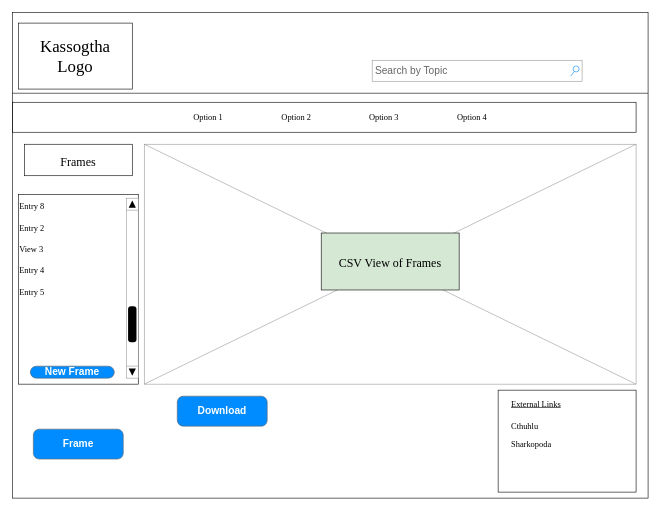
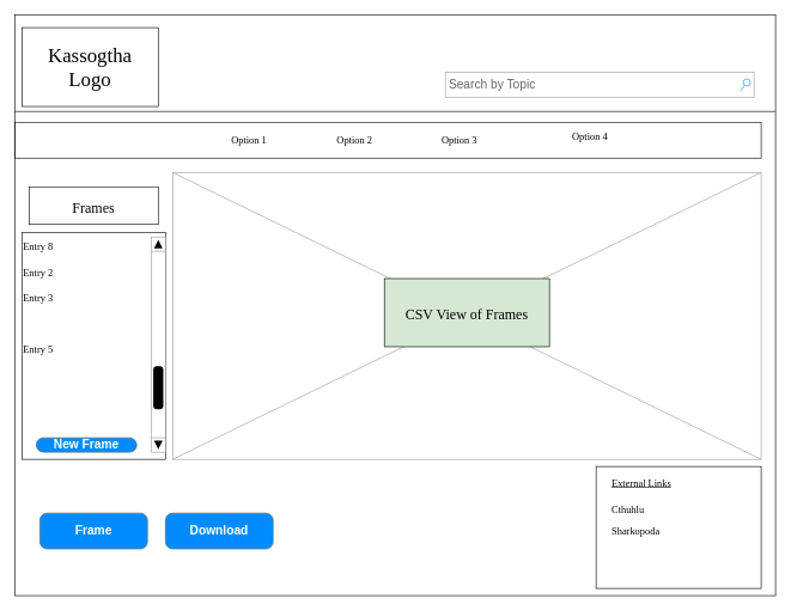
  <mxCell id="0" />
  <mxCell id="1" parent="0" />
  <mxCell id="2" value="" style="whiteSpace=wrap;html=1;rounded=0;shadow=0;labelBackgroundColor=none;strokeColor=#000000;strokeWidth=1;fillColor=none;fontFamily=Verdana;fontSize=12;fontColor=#000000;align=center;comic=0;" parent="1" vertex="1"><mxGeometry x="20" y="20" width="1060" height="810" as="geometry" /></mxCell>
  <mxCell id="3" value="Kassogtha&lt;br&gt;Logo" style="whiteSpace=wrap;html=1;rounded=0;shadow=0;labelBackgroundColor=none;strokeWidth=1;fontFamily=Verdana;fontSize=28;align=center;comic=0;" parent="1" vertex="1"><mxGeometry x="30" y="38" width="190" height="110" as="geometry" /></mxCell>
- <mxCell id="4" value="Search by Topic" style="strokeWidth=1;shadow=0;dashed=0;align=center;html=1;shape=mxgraph.mockup.forms.searchBox;strokeColor=#999999;mainText=;strokeColor2=#008cff;fontColor=#666666;fontSize=17;align=left;spacingLeft=3;rounded=0;labelBackgroundColor=none;comic=0;" parent="1" vertex="1"><mxGeometry x="620" y="100" width="350" height="35" as="geometry" /></mxCell>
+ <mxCell id="4" value="Search by Topic" style="strokeWidth=1;shadow=0;dashed=0;align=center;html=1;shape=mxgraph.mockup.forms.searchBox;strokeColor=#999999;mainText=;strokeColor2=#008cff;fontColor=#666666;fontSize=17;align=left;spacingLeft=3;rounded=0;labelBackgroundColor=none;comic=0;" parent="1" vertex="1"><mxGeometry x="620" y="100" width="430" height="35" as="geometry" /></mxCell>
  <mxCell id="5" value="" style="whiteSpace=wrap;html=1;rounded=0;shadow=0;labelBackgroundColor=none;strokeWidth=1;fillColor=none;fontFamily=Verdana;fontSize=12;align=center;comic=0;" parent="1" vertex="1"><mxGeometry x="30" y="324" width="200" height="316" as="geometry" /></mxCell>
  <mxCell id="6" value="" style="line;strokeWidth=1;html=1;rounded=0;shadow=0;labelBackgroundColor=none;fillColor=none;fontFamily=Verdana;fontSize=14;fontColor=#000000;align=center;comic=0;" parent="1" vertex="1"><mxGeometry x="20" y="150" width="1060" height="10" as="geometry" /></mxCell>
  <mxCell id="7" value="" style="whiteSpace=wrap;html=1;rounded=0;shadow=0;labelBackgroundColor=none;strokeWidth=1;fillColor=none;fontFamily=Verdana;fontSize=12;align=center;comic=0;" parent="1" vertex="1"><mxGeometry x="20" y="170" width="1040" height="50" as="geometry" /></mxCell>
  <mxCell id="8" value="Option 1" style="text;html=1;points=[];align=left;verticalAlign=top;spacingTop=-4;fontSize=14;fontFamily=Verdana;comic=0;" parent="1" vertex="1"><mxGeometry x="320" y="185" width="60" height="20" as="geometry" /></mxCell>
  <mxCell id="9" value="Option 2" style="text;html=1;points=[];align=left;verticalAlign=top;spacingTop=-4;fontSize=14;fontFamily=Verdana;comic=0;" parent="1" vertex="1"><mxGeometry x="467" y="185" width="60" height="20" as="geometry" /></mxCell>
  <mxCell id="10" value="Option 3" style="text;html=1;points=[];align=left;verticalAlign=top;spacingTop=-4;fontSize=14;fontFamily=Verdana;comic=0;" parent="1" vertex="1"><mxGeometry x="613" y="185" width="60" height="20" as="geometry" /></mxCell>
- <mxCell id="11" value="Option 4" style="text;html=1;points=[];align=left;verticalAlign=top;spacingTop=-4;fontSize=14;fontFamily=Verdana;comic=0;" parent="1" vertex="1"><mxGeometry x="760" y="185" width="60" height="20" as="geometry" /></mxCell>
+ <mxCell id="11" value="Option 4" style="text;html=1;points=[];align=left;verticalAlign=top;spacingTop=-4;fontSize=14;fontFamily=Verdana;comic=0;" parent="1" vertex="1"><mxGeometry x="795" y="180" width="60" height="20" as="geometry" /></mxCell>
  <mxCell id="12" value="" style="verticalLabelPosition=bottom;shadow=0;align=center;html=1;verticalAlign=top;strokeWidth=1;shape=mxgraph.mockup.graphics.simpleIcon;strokeColor=#999999;rounded=0;labelBackgroundColor=none;fontFamily=Verdana;fontSize=14;fontColor=#000000;comic=0;" parent="1" vertex="1"><mxGeometry x="240" y="240" width="820" height="400" as="geometry" /></mxCell>
  <mxCell id="13" value="" style="whiteSpace=wrap;html=1;rounded=0;shadow=0;labelBackgroundColor=none;strokeWidth=1;fillColor=none;fontFamily=Verdana;fontSize=12;align=center;comic=0;" parent="1" vertex="1"><mxGeometry x="830" y="650" width="230" height="170" as="geometry" /></mxCell>
  <mxCell id="14" value="Entry 8" style="text;html=1;points=[];align=left;verticalAlign=top;spacingTop=-4;fontSize=14;fontFamily=Verdana;comic=0;" parent="1" vertex="1"><mxGeometry x="30" y="334" width="170" height="20" as="geometry" /></mxCell>
  <mxCell id="15" value="Entry&amp;nbsp;2" style="text;html=1;points=[];align=left;verticalAlign=top;spacingTop=-4;fontSize=14;fontFamily=Verdana;comic=0;" parent="1" vertex="1"><mxGeometry x="30" y="370" width="170" height="20" as="geometry" /></mxCell>
- <mxCell id="16" value="View 3" style="text;html=1;points=[];align=left;verticalAlign=top;spacingTop=-4;fontSize=14;fontFamily=Verdana;comic=0;" parent="1" vertex="1"><mxGeometry x="30" y="405" width="170" height="20" as="geometry" /></mxCell>
- <mxCell id="17" value="Entry&amp;nbsp;4" style="text;html=1;points=[];align=left;verticalAlign=top;spacingTop=-4;fontSize=14;fontFamily=Verdana;comic=0;" parent="1" vertex="1"><mxGeometry x="30" y="441" width="170" height="20" as="geometry" /></mxCell>
+ <mxCell id="16" value="Entry 3" style="text;html=1;points=[];align=left;verticalAlign=top;spacingTop=-4;fontSize=14;fontFamily=Verdana;comic=0;" parent="1" vertex="1"><mxGeometry x="30" y="405" width="170" height="20" as="geometry" /></mxCell>
  <mxCell id="18" value="Entry&amp;nbsp;5" style="text;html=1;points=[];align=left;verticalAlign=top;spacingTop=-4;fontSize=14;fontFamily=Verdana;comic=0;" parent="1" vertex="1"><mxGeometry x="30" y="477" width="170" height="20" as="geometry" /></mxCell>
  <mxCell id="19" value="&lt;u&gt;External Links&lt;/u&gt;" style="text;html=1;points=[];align=left;verticalAlign=top;spacingTop=-4;fontSize=14;fontFamily=Verdana;comic=0;" parent="1" vertex="1"><mxGeometry x="850" y="663" width="170" height="20" as="geometry" /></mxCell>
- <mxCell id="20" value="&lt;font style=&quot;font-size: 20px&quot;&gt;Frames&lt;/font&gt;" style="whiteSpace=wrap;html=1;rounded=0;shadow=0;labelBackgroundColor=none;strokeWidth=1;fontFamily=Verdana;fontSize=28;align=center;comic=0;" vertex="1" parent="1"><mxGeometry x="40" y="240" width="180" height="52.5" as="geometry" /></mxCell>
+ <mxCell id="20" value="&lt;font style=&quot;font-size: 20px&quot;&gt;Frames&lt;/font&gt;" style="whiteSpace=wrap;html=1;rounded=0;shadow=0;labelBackgroundColor=none;strokeWidth=1;fontFamily=Verdana;fontSize=28;align=center;comic=0;" vertex="1" parent="1"><mxGeometry x="40" y="260" width="180" height="52.5" as="geometry" /></mxCell>
  <mxCell id="21" value="Frame" style="strokeWidth=1;shadow=0;dashed=0;align=center;html=1;shape=mxgraph.mockup.buttons.button;strokeColor=#666666;fontColor=#ffffff;mainText=;buttonStyle=round;fontSize=17;fontStyle=1;fillColor=#008cff;whiteSpace=wrap;comic=0;" vertex="1" parent="1"><mxGeometry x="55" y="715" width="150" height="50" as="geometry" /></mxCell>
- <mxCell id="22" value="Download" style="strokeWidth=1;shadow=0;dashed=0;align=center;html=1;shape=mxgraph.mockup.buttons.button;strokeColor=#666666;fontColor=#ffffff;mainText=;buttonStyle=round;fontSize=17;fontStyle=1;fillColor=#008cff;whiteSpace=wrap;comic=0;" vertex="1" parent="1"><mxGeometry x="295" y="660" width="150" height="50" as="geometry" /></mxCell>
+ <mxCell id="22" value="Download" style="strokeWidth=1;shadow=0;dashed=0;align=center;html=1;shape=mxgraph.mockup.buttons.button;strokeColor=#666666;fontColor=#ffffff;mainText=;buttonStyle=round;fontSize=17;fontStyle=1;fillColor=#008cff;whiteSpace=wrap;comic=0;" vertex="1" parent="1"><mxGeometry x="230" y="715" width="150" height="50" as="geometry" /></mxCell>
  <mxCell id="23" value="&lt;font style=&quot;font-size: 20px&quot;&gt;CSV View of Frames&lt;/font&gt;" style="whiteSpace=wrap;html=1;rounded=0;shadow=0;labelBackgroundColor=none;strokeWidth=1;fontFamily=Verdana;fontSize=28;align=center;comic=0;fillColor=#d5e8d4;" vertex="1" parent="1"><mxGeometry x="535" y="388" width="230" height="95" as="geometry" /></mxCell>
  <mxCell id="24" value="" style="verticalLabelPosition=bottom;shadow=0;dashed=0;align=center;html=1;verticalAlign=top;strokeWidth=1;shape=mxgraph.mockup.navigation.scrollBar;strokeColor=#999999;barPos=20;fillColor2=#000000;strokeColor2=none;direction=north;fillColor=#ffffff;comic=0;" vertex="1" parent="1"><mxGeometry x="210" y="330" width="20" height="300" as="geometry" /></mxCell>
  <mxCell id="25" value="New Frame" style="strokeWidth=1;shadow=0;dashed=0;align=center;html=1;shape=mxgraph.mockup.buttons.button;strokeColor=#666666;fontColor=#ffffff;mainText=;buttonStyle=round;fontSize=17;fontStyle=1;fillColor=#008cff;whiteSpace=wrap;comic=0;" vertex="1" parent="1"><mxGeometry x="50" y="610" width="140" height="20" as="geometry" /></mxCell>
  <mxCell id="26" value="Cthuhlu" style="text;html=1;points=[];align=left;verticalAlign=top;spacingTop=-4;fontSize=14;fontFamily=Verdana;comic=0;" vertex="1" parent="1"><mxGeometry x="850" y="700" width="170" height="20" as="geometry" /></mxCell>
  <mxCell id="27" value="Sharkopoda" style="text;html=1;points=[];align=left;verticalAlign=top;spacingTop=-4;fontSize=14;fontFamily=Verdana;comic=0;" vertex="1" parent="1"><mxGeometry x="850" y="730" width="170" height="20" as="geometry" /></mxCell>
